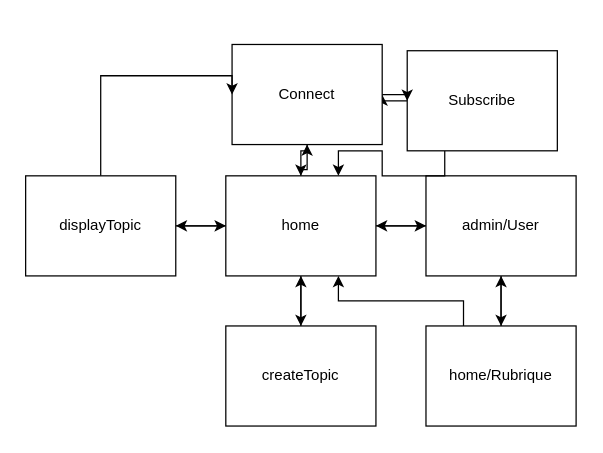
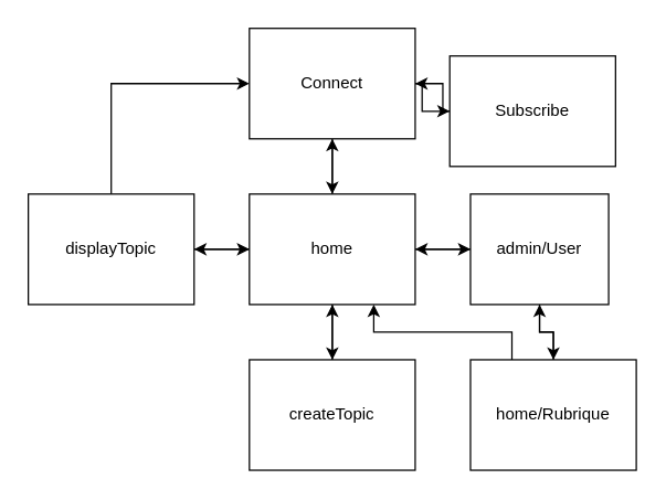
  <mxCell id="0" />
  <mxCell id="1" parent="0" />
  <mxCell id="2" style="edgeStyle=orthogonalEdgeStyle;rounded=0;orthogonalLoop=1;jettySize=auto;html=1;" parent="1" source="6" target="11" edge="1"><mxGeometry relative="1" as="geometry" /></mxCell>
  <mxCell id="3" style="edgeStyle=orthogonalEdgeStyle;rounded=0;orthogonalLoop=1;jettySize=auto;html=1;entryX=0.5;entryY=0;entryDx=0;entryDy=0;" parent="1" source="6" target="8" edge="1"><mxGeometry relative="1" as="geometry" /></mxCell>
  <mxCell id="4" style="edgeStyle=orthogonalEdgeStyle;rounded=0;orthogonalLoop=1;jettySize=auto;html=1;entryX=1;entryY=0.5;entryDx=0;entryDy=0;" parent="1" source="6" target="23" edge="1"><mxGeometry relative="1" as="geometry" /></mxCell>
  <mxCell id="5" style="edgeStyle=orthogonalEdgeStyle;rounded=0;orthogonalLoop=1;jettySize=auto;html=1;" edge="1" parent="1" source="6" target="17"><mxGeometry relative="1" as="geometry" /></mxCell>
  <mxCell id="6" value="home" style="rounded=0;whiteSpace=wrap;html=1;" parent="1" vertex="1"><mxGeometry x="180" y="140" width="120" height="80" as="geometry" /></mxCell>
  <mxCell id="7" style="edgeStyle=orthogonalEdgeStyle;rounded=0;orthogonalLoop=1;jettySize=auto;html=1;" parent="1" source="8" target="6" edge="1"><mxGeometry relative="1" as="geometry" /></mxCell>
  <mxCell id="8" value="createTopic" style="rounded=0;whiteSpace=wrap;html=1;" parent="1" vertex="1"><mxGeometry x="180" y="260" width="120" height="80" as="geometry" /></mxCell>
  <mxCell id="9" style="edgeStyle=orthogonalEdgeStyle;rounded=0;orthogonalLoop=1;jettySize=auto;html=1;" parent="1" source="11" target="6" edge="1"><mxGeometry relative="1" as="geometry" /></mxCell>
  <mxCell id="10" style="edgeStyle=orthogonalEdgeStyle;rounded=0;orthogonalLoop=1;jettySize=auto;html=1;" parent="1" source="11" target="20" edge="1"><mxGeometry relative="1" as="geometry" /></mxCell>
- <mxCell id="11" value="admin/User" style="rounded=0;whiteSpace=wrap;html=1;" parent="1" vertex="1"><mxGeometry x="340" y="140" width="120" height="80" as="geometry" /></mxCell>
- <mxCell id="12" style="edgeStyle=orthogonalEdgeStyle;rounded=0;orthogonalLoop=1;jettySize=auto;html=1;exitX=0.25;exitY=1;exitDx=0;exitDy=0;entryX=0.75;entryY=0;entryDx=0;entryDy=0;" parent="1" source="14" target="6" edge="1"><mxGeometry relative="1" as="geometry" /></mxCell>
+ <mxCell id="11" value="admin/User" style="rounded=0;whiteSpace=wrap;html=1;" parent="1" vertex="1"><mxGeometry x="340" y="140" width="100" height="80" as="geometry" /></mxCell>
  <mxCell id="13" style="edgeStyle=orthogonalEdgeStyle;rounded=0;orthogonalLoop=1;jettySize=auto;html=1;" parent="1" source="14" target="17" edge="1"><mxGeometry relative="1" as="geometry" /></mxCell>
  <mxCell id="14" value="Subscribe" style="rounded=0;whiteSpace=wrap;html=1;" parent="1" vertex="1"><mxGeometry x="325" y="40" width="120" height="80" as="geometry" /></mxCell>
  <mxCell id="15" style="edgeStyle=orthogonalEdgeStyle;rounded=0;orthogonalLoop=1;jettySize=auto;html=1;" parent="1" source="17" target="14" edge="1"><mxGeometry relative="1" as="geometry" /></mxCell>
  <mxCell id="16" style="edgeStyle=orthogonalEdgeStyle;rounded=0;orthogonalLoop=1;jettySize=auto;html=1;" edge="1" parent="1" source="17" target="6"><mxGeometry relative="1" as="geometry" /></mxCell>
- <mxCell id="17" value="Connect" style="rounded=0;whiteSpace=wrap;html=1;" parent="1" vertex="1"><mxGeometry x="185" y="35" width="120" height="80" as="geometry" /></mxCell>
+ <mxCell id="17" value="Connect" style="rounded=0;whiteSpace=wrap;html=1;" parent="1" vertex="1"><mxGeometry x="180" y="20" width="120" height="80" as="geometry" /></mxCell>
  <mxCell id="18" style="edgeStyle=orthogonalEdgeStyle;rounded=0;orthogonalLoop=1;jettySize=auto;html=1;exitX=0.25;exitY=0;exitDx=0;exitDy=0;entryX=0.75;entryY=1;entryDx=0;entryDy=0;" parent="1" source="20" target="6" edge="1"><mxGeometry relative="1" as="geometry" /></mxCell>
  <mxCell id="19" style="edgeStyle=orthogonalEdgeStyle;rounded=0;orthogonalLoop=1;jettySize=auto;html=1;entryX=0.5;entryY=1;entryDx=0;entryDy=0;" parent="1" source="20" target="11" edge="1"><mxGeometry relative="1" as="geometry" /></mxCell>
  <mxCell id="20" value="home/Rubrique" style="rounded=0;whiteSpace=wrap;html=1;" parent="1" vertex="1"><mxGeometry x="340" y="260" width="120" height="80" as="geometry" /></mxCell>
  <mxCell id="21" style="edgeStyle=orthogonalEdgeStyle;rounded=0;orthogonalLoop=1;jettySize=auto;html=1;" parent="1" source="23" target="6" edge="1"><mxGeometry relative="1" as="geometry" /></mxCell>
  <mxCell id="22" style="edgeStyle=orthogonalEdgeStyle;rounded=0;orthogonalLoop=1;jettySize=auto;html=1;entryX=0;entryY=0.5;entryDx=0;entryDy=0;" edge="1" parent="1" source="23" target="17"><mxGeometry relative="1" as="geometry"><Array as="points"><mxPoint x="80" y="60" /></Array></mxGeometry></mxCell>
  <mxCell id="23" value="displayTopic" style="rounded=0;whiteSpace=wrap;html=1;" parent="1" vertex="1"><mxGeometry x="20" y="140" width="120" height="80" as="geometry" /></mxCell>
